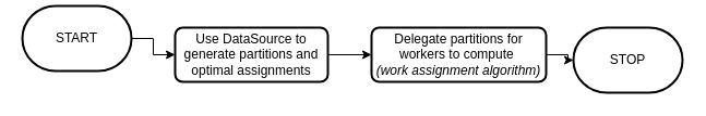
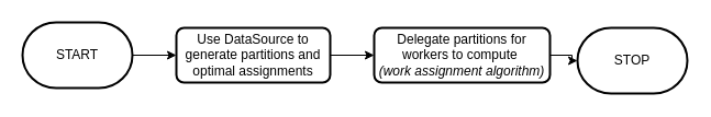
  <mxCell id="0" />
  <mxCell id="1" parent="0" />
  <mxCell id="2" value="" style="edgeStyle=orthogonalEdgeStyle;rounded=0;orthogonalLoop=1;jettySize=auto;html=1;" edge="1" parent="1" source="3" target="5"><mxGeometry relative="1" as="geometry" /></mxCell>
- <mxCell id="3" value="START" style="strokeWidth=2;html=1;shape=mxgraph.flowchart.terminator;whiteSpace=wrap;" vertex="1" parent="1"><mxGeometry x="20" y="5" width="100" height="60" as="geometry" /></mxCell>
+ <mxCell id="3" value="START" style="strokeWidth=2;html=1;shape=mxgraph.flowchart.terminator;whiteSpace=wrap;" vertex="1" parent="1"><mxGeometry x="20" y="20" width="100" height="60" as="geometry" /></mxCell>
  <mxCell id="4" value="" style="edgeStyle=orthogonalEdgeStyle;rounded=0;orthogonalLoop=1;jettySize=auto;html=1;" edge="1" parent="1" source="5" target="7"><mxGeometry relative="1" as="geometry" /></mxCell>
  <mxCell id="5" value="Use DataSource to generate partitions and optimal assignments" style="rounded=1;whiteSpace=wrap;html=1;absoluteArcSize=1;arcSize=14;strokeWidth=2;" vertex="1" parent="1"><mxGeometry x="160" y="25" width="140" height="50" as="geometry" /></mxCell>
  <mxCell id="6" value="" style="edgeStyle=orthogonalEdgeStyle;rounded=0;orthogonalLoop=1;jettySize=auto;html=1;" edge="1" parent="1" source="7" target="8"><mxGeometry relative="1" as="geometry" /></mxCell>
  <mxCell id="7" value="Delegate partitions for workers to compute&amp;nbsp;&lt;br&gt;&lt;i&gt;(work assignment algorithm)&lt;/i&gt;" style="rounded=1;whiteSpace=wrap;html=1;absoluteArcSize=1;arcSize=14;strokeWidth=2;" vertex="1" parent="1"><mxGeometry x="340" y="25" width="160" height="50" as="geometry" /></mxCell>
  <mxCell id="8" value="STOP" style="strokeWidth=2;html=1;shape=mxgraph.flowchart.terminator;whiteSpace=wrap;" vertex="1" parent="1"><mxGeometry x="525" y="25" width="100" height="60" as="geometry" /></mxCell>
